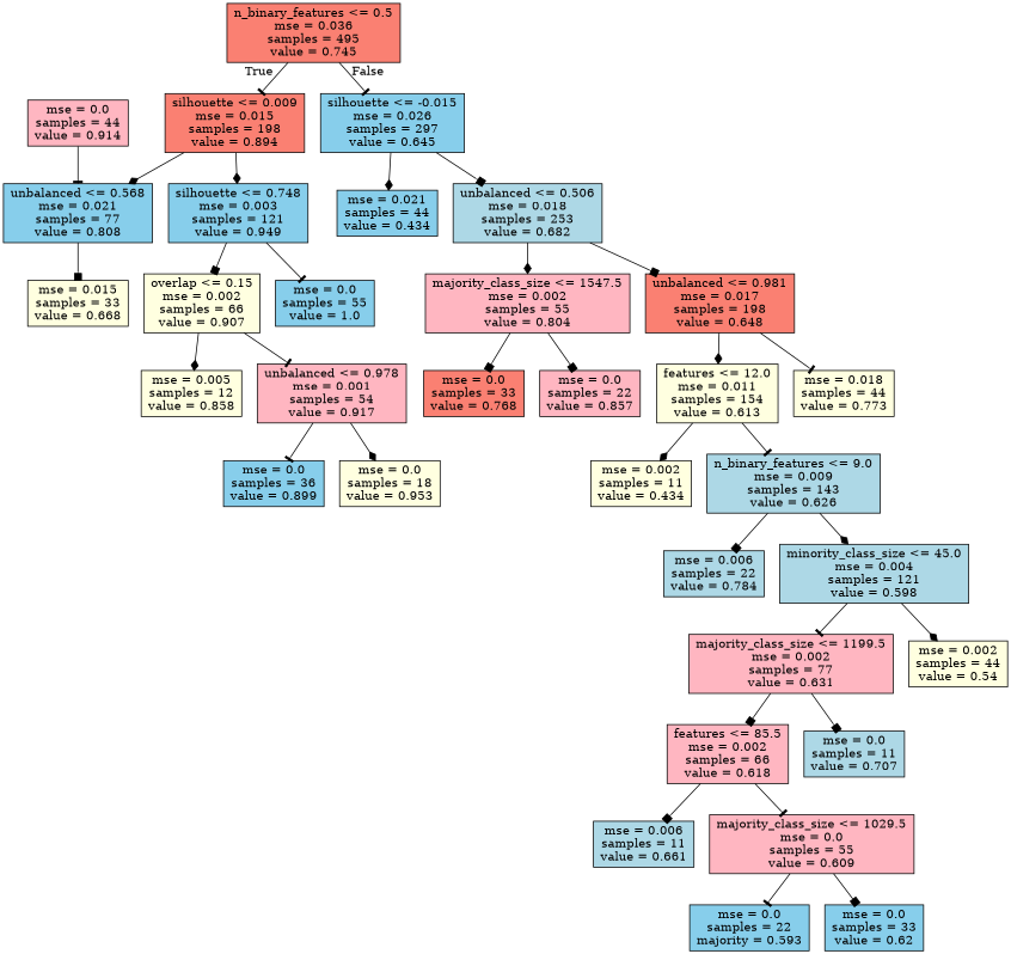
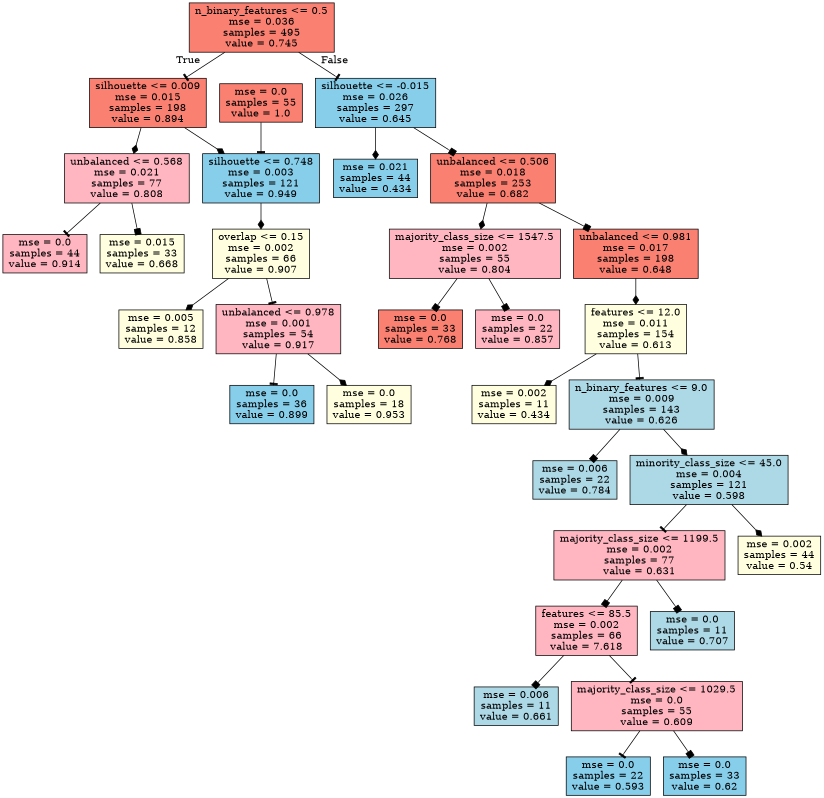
  digraph {
    node [color=black fillcolor=lightpink shape=box style=filled]
    edge [arrowhead=tee]
    n1 [fillcolor=salmon label="n_binary_features <= 0.5\nmse = 0.036\nsamples = 495\nvalue = 0.745"]
    n2 [fillcolor=salmon label="silhouette <= 0.009\nmse = 0.015\nsamples = 198\nvalue = 0.894"]
    n3 [fillcolor=skyblue label="silhouette <= -0.015\nmse = 0.026\nsamples = 297\nvalue = 0.645"]
-   n4 [fillcolor=skyblue label="unbalanced <= 0.568\nmse = 0.021\nsamples = 77\nvalue = 0.808"]
+   n4 [label="unbalanced <= 0.568\nmse = 0.021\nsamples = 77\nvalue = 0.808"]
    n5 [fillcolor=skyblue label="silhouette <= 0.748\nmse = 0.003\nsamples = 121\nvalue = 0.949"]
    n6 [fillcolor=skyblue label="mse = 0.021\nsamples = 44\nvalue = 0.434"]
-   n7 [fillcolor=lightblue label="unbalanced <= 0.506\nmse = 0.018\nsamples = 253\nvalue = 0.682"]
+   n7 [fillcolor=salmon label="unbalanced <= 0.506\nmse = 0.018\nsamples = 253\nvalue = 0.682"]
    n8 [label="mse = 0.0\nsamples = 44\nvalue = 0.914"]
    n9 [fillcolor=lightyellow label="mse = 0.015\nsamples = 33\nvalue = 0.668"]
    n10 [fillcolor=lightyellow label="overlap <= 0.15\nmse = 0.002\nsamples = 66\nvalue = 0.907"]
-   n11 [fillcolor=skyblue label="mse = 0.0\nsamples = 55\nvalue = 1.0"]
+   n11 [fillcolor=salmon label="mse = 0.0\nsamples = 55\nvalue = 1.0"]
    n12 [fillcolor=lightyellow label="mse = 0.005\nsamples = 12\nvalue = 0.858"]
    n13 [label="unbalanced <= 0.978\nmse = 0.001\nsamples = 54\nvalue = 0.917"]
    n14 [fillcolor=skyblue label="mse = 0.0\nsamples = 36\nvalue = 0.899"]
    n15 [fillcolor=lightyellow label="mse = 0.0\nsamples = 18\nvalue = 0.953"]
    n16 [label="majority_class_size <= 1547.5\nmse = 0.002\nsamples = 55\nvalue = 0.804"]
    n17 [fillcolor=salmon label="unbalanced <= 0.981\nmse = 0.017\nsamples = 198\nvalue = 0.648"]
    n18 [fillcolor=salmon label="mse = 0.0\nsamples = 33\nvalue = 0.768"]
    n19 [label="mse = 0.0\nsamples = 22\nvalue = 0.857"]
    n20 [fillcolor=lightyellow label="features <= 12.0\nmse = 0.011\nsamples = 154\nvalue = 0.613"]
-   n21 [fillcolor=lightyellow label="mse = 0.018\nsamples = 44\nvalue = 0.773"]
    n22 [fillcolor=lightyellow label="mse = 0.002\nsamples = 11\nvalue = 0.434"]
    n23 [fillcolor=lightblue label="n_binary_features <= 9.0\nmse = 0.009\nsamples = 143\nvalue = 0.626"]
    n24 [fillcolor=lightblue label="mse = 0.006\nsamples = 22\nvalue = 0.784"]
    n25 [fillcolor=lightblue label="minority_class_size <= 45.0\nmse = 0.004\nsamples = 121\nvalue = 0.598"]
    n26 [label="majority_class_size <= 1199.5\nmse = 0.002\nsamples = 77\nvalue = 0.631"]
    n27 [fillcolor=lightyellow label="mse = 0.002\nsamples = 44\nvalue = 0.54"]
-   n28 [label="features <= 85.5\nmse = 0.002\nsamples = 66\nvalue = 0.618"]
+   n28 [label="features <= 85.5\nmse = 0.002\nsamples = 66\nvalue = 7.618"]
    n29 [fillcolor=lightblue label="mse = 0.0\nsamples = 11\nvalue = 0.707"]
    n30 [fillcolor=lightblue label="mse = 0.006\nsamples = 11\nvalue = 0.661"]
    n31 [label="majority_class_size <= 1029.5\nmse = 0.0\nsamples = 55\nvalue = 0.609"]
-   n32 [fillcolor=skyblue label="mse = 0.0\nsamples = 22\nmajority = 0.593"]
+   n32 [fillcolor=skyblue label="mse = 0.0\nsamples = 22\nvalue = 0.593"]
    n33 [fillcolor=skyblue label="mse = 0.0\nsamples = 33\nvalue = 0.62"]
    n1 -> n2 [headlabel=True labelangle=45 labeldistance=2.5]
    n1 -> n3 [headlabel=False labelangle=-45 labeldistance=2.5]
    n2 -> n4 [arrowhead=diamond]
    n2 -> n5 [arrowhead=diamond]
    n3 -> n6 [arrowhead=diamond]
    n3 -> n7 [arrowhead=box]
-   n8 -> n4
+   n4 -> n8
    n4 -> n9 [arrowhead=box]
-   n5 -> n10 [arrowhead=box]
-   n5 -> n11
+   n5 -> n10 [arrowhead=diamond]
+   n11 -> n5
    n7 -> n16 [arrowhead=diamond]
    n7 -> n17 [arrowhead=box]
    n10 -> n12 [arrowhead=diamond]
    n10 -> n13
    n13 -> n14
    n13 -> n15 [arrowhead=diamond]
    n16 -> n18 [arrowhead=box]
    n16 -> n19 [arrowhead=box]
    n17 -> n20 [arrowhead=diamond]
-   n17 -> n21
    n20 -> n22 [arrowhead=diamond]
    n20 -> n23
    n23 -> n24 [arrowhead=box]
    n23 -> n25 [arrowhead=diamond]
    n25 -> n26
    n25 -> n27 [arrowhead=diamond]
    n26 -> n28 [arrowhead=box]
    n26 -> n29 [arrowhead=box]
    n28 -> n30 [arrowhead=box]
    n28 -> n31
    n31 -> n32
    n31 -> n33 [arrowhead=box]
  }
